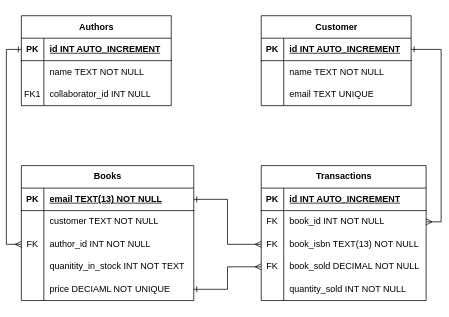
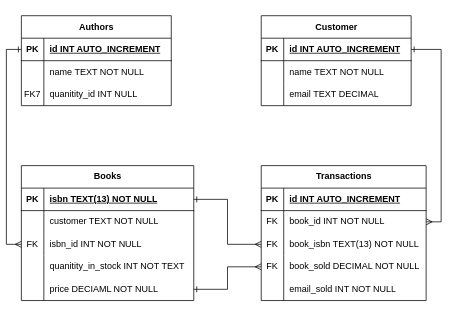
  <mxCell id="0" />
  <mxCell id="1" parent="0" />
  <mxCell id="2" value="Books" style="shape=table;startSize=30;container=1;collapsible=1;childLayout=tableLayout;fixedRows=1;rowLines=0;fontStyle=1;align=center;resizeLast=1;html=1;" parent="1" vertex="1"><mxGeometry x="20" y="220" width="230" height="180" as="geometry" /></mxCell>
  <mxCell id="3" value="" style="shape=tableRow;horizontal=0;startSize=0;swimlaneHead=0;swimlaneBody=0;fillColor=none;collapsible=0;dropTarget=0;points=[[0,0.5],[1,0.5]];portConstraint=eastwest;top=0;left=0;right=0;bottom=1;" parent="2" vertex="1"><mxGeometry y="30" width="230" height="30" as="geometry" /></mxCell>
  <mxCell id="4" value="PK" style="shape=partialRectangle;connectable=0;fillColor=none;top=0;left=0;bottom=0;right=0;fontStyle=1;overflow=hidden;whiteSpace=wrap;html=1;" parent="3" vertex="1"><mxGeometry width="30" height="30" as="geometry"><mxRectangle width="30" height="30" as="alternateBounds" /></mxGeometry></mxCell>
- <mxCell id="5" value="email&amp;nbsp;TEXT(13) NOT NULL" style="shape=partialRectangle;connectable=0;fillColor=none;top=0;left=0;bottom=0;right=0;align=left;spacingLeft=6;fontStyle=5;overflow=hidden;whiteSpace=wrap;html=1;" parent="3" vertex="1"><mxGeometry x="30" width="200" height="30" as="geometry"><mxRectangle width="200" height="30" as="alternateBounds" /></mxGeometry></mxCell>
+ <mxCell id="5" value="isbn&amp;nbsp;TEXT(13) NOT NULL" style="shape=partialRectangle;connectable=0;fillColor=none;top=0;left=0;bottom=0;right=0;align=left;spacingLeft=6;fontStyle=5;overflow=hidden;whiteSpace=wrap;html=1;" parent="3" vertex="1"><mxGeometry x="30" width="200" height="30" as="geometry"><mxRectangle width="200" height="30" as="alternateBounds" /></mxGeometry></mxCell>
  <mxCell id="6" value="" style="shape=tableRow;horizontal=0;startSize=0;swimlaneHead=0;swimlaneBody=0;fillColor=none;collapsible=0;dropTarget=0;points=[[0,0.5],[1,0.5]];portConstraint=eastwest;top=0;left=0;right=0;bottom=0;" parent="2" vertex="1"><mxGeometry y="60" width="230" height="30" as="geometry" /></mxCell>
  <mxCell id="7" value="" style="shape=partialRectangle;connectable=0;fillColor=none;top=0;left=0;bottom=0;right=0;editable=1;overflow=hidden;whiteSpace=wrap;html=1;" parent="6" vertex="1"><mxGeometry width="30" height="30" as="geometry"><mxRectangle width="30" height="30" as="alternateBounds" /></mxGeometry></mxCell>
  <mxCell id="8" value="customer TEXT NOT NULL" style="shape=partialRectangle;connectable=0;fillColor=none;top=0;left=0;bottom=0;right=0;align=left;spacingLeft=6;overflow=hidden;whiteSpace=wrap;html=1;" parent="6" vertex="1"><mxGeometry x="30" width="200" height="30" as="geometry"><mxRectangle width="200" height="30" as="alternateBounds" /></mxGeometry></mxCell>
  <mxCell id="9" value="" style="shape=tableRow;horizontal=0;startSize=0;swimlaneHead=0;swimlaneBody=0;fillColor=none;collapsible=0;dropTarget=0;points=[[0,0.5],[1,0.5]];portConstraint=eastwest;top=0;left=0;right=0;bottom=0;" parent="2" vertex="1"><mxGeometry y="90" width="230" height="30" as="geometry" /></mxCell>
  <mxCell id="10" value="FK" style="shape=partialRectangle;connectable=0;fillColor=none;top=0;left=0;bottom=0;right=0;editable=1;overflow=hidden;whiteSpace=wrap;html=1;" parent="9" vertex="1"><mxGeometry width="30" height="30" as="geometry"><mxRectangle width="30" height="30" as="alternateBounds" /></mxGeometry></mxCell>
- <mxCell id="11" value="author_id INT NOT NULL" style="shape=partialRectangle;connectable=0;fillColor=none;top=0;left=0;bottom=0;right=0;align=left;spacingLeft=6;overflow=hidden;whiteSpace=wrap;html=1;" parent="9" vertex="1"><mxGeometry x="30" width="200" height="30" as="geometry"><mxRectangle width="200" height="30" as="alternateBounds" /></mxGeometry></mxCell>
+ <mxCell id="11" value="isbn_id INT NOT NULL" style="shape=partialRectangle;connectable=0;fillColor=none;top=0;left=0;bottom=0;right=0;align=left;spacingLeft=6;overflow=hidden;whiteSpace=wrap;html=1;" parent="9" vertex="1"><mxGeometry x="30" width="200" height="30" as="geometry"><mxRectangle width="200" height="30" as="alternateBounds" /></mxGeometry></mxCell>
  <mxCell id="12" value="" style="shape=tableRow;horizontal=0;startSize=0;swimlaneHead=0;swimlaneBody=0;fillColor=none;collapsible=0;dropTarget=0;points=[[0,0.5],[1,0.5]];portConstraint=eastwest;top=0;left=0;right=0;bottom=0;" parent="2" vertex="1"><mxGeometry y="120" width="230" height="30" as="geometry" /></mxCell>
  <mxCell id="13" value="" style="shape=partialRectangle;connectable=0;fillColor=none;top=0;left=0;bottom=0;right=0;editable=1;overflow=hidden;whiteSpace=wrap;html=1;" parent="12" vertex="1"><mxGeometry width="30" height="30" as="geometry"><mxRectangle width="30" height="30" as="alternateBounds" /></mxGeometry></mxCell>
  <mxCell id="14" value="quanitity_in_stock INT NOT TEXT" style="shape=partialRectangle;connectable=0;fillColor=none;top=0;left=0;bottom=0;right=0;align=left;spacingLeft=6;overflow=hidden;whiteSpace=wrap;html=1;" parent="12" vertex="1"><mxGeometry x="30" width="200" height="30" as="geometry"><mxRectangle width="200" height="30" as="alternateBounds" /></mxGeometry></mxCell>
  <mxCell id="15" style="shape=tableRow;horizontal=0;startSize=0;swimlaneHead=0;swimlaneBody=0;fillColor=none;collapsible=0;dropTarget=0;points=[[0,0.5],[1,0.5]];portConstraint=eastwest;top=0;left=0;right=0;bottom=0;" parent="2" vertex="1"><mxGeometry y="150" width="230" height="30" as="geometry" /></mxCell>
  <mxCell id="16" style="shape=partialRectangle;connectable=0;fillColor=none;top=0;left=0;bottom=0;right=0;editable=1;overflow=hidden;whiteSpace=wrap;html=1;" parent="15" vertex="1"><mxGeometry width="30" height="30" as="geometry"><mxRectangle width="30" height="30" as="alternateBounds" /></mxGeometry></mxCell>
- <mxCell id="17" value="price DECIAML NOT UNIQUE" style="shape=partialRectangle;connectable=0;fillColor=none;top=0;left=0;bottom=0;right=0;align=left;spacingLeft=6;overflow=hidden;whiteSpace=wrap;html=1;" parent="15" vertex="1"><mxGeometry x="30" width="200" height="30" as="geometry"><mxRectangle width="200" height="30" as="alternateBounds" /></mxGeometry></mxCell>
+ <mxCell id="17" value="price DECIAML NOT NULL" style="shape=partialRectangle;connectable=0;fillColor=none;top=0;left=0;bottom=0;right=0;align=left;spacingLeft=6;overflow=hidden;whiteSpace=wrap;html=1;" parent="15" vertex="1"><mxGeometry x="30" width="200" height="30" as="geometry"><mxRectangle width="200" height="30" as="alternateBounds" /></mxGeometry></mxCell>
  <mxCell id="18" value="Transactions" style="shape=table;startSize=30;container=1;collapsible=1;childLayout=tableLayout;fixedRows=1;rowLines=0;fontStyle=1;align=center;resizeLast=1;html=1;" parent="1" vertex="1"><mxGeometry x="340" y="220" width="220" height="180" as="geometry" /></mxCell>
  <mxCell id="19" value="" style="shape=tableRow;horizontal=0;startSize=0;swimlaneHead=0;swimlaneBody=0;fillColor=none;collapsible=0;dropTarget=0;points=[[0,0.5],[1,0.5]];portConstraint=eastwest;top=0;left=0;right=0;bottom=1;" parent="18" vertex="1"><mxGeometry y="30" width="220" height="30" as="geometry" /></mxCell>
  <mxCell id="20" value="PK" style="shape=partialRectangle;connectable=0;fillColor=none;top=0;left=0;bottom=0;right=0;fontStyle=1;overflow=hidden;whiteSpace=wrap;html=1;" parent="19" vertex="1"><mxGeometry width="30" height="30" as="geometry"><mxRectangle width="30" height="30" as="alternateBounds" /></mxGeometry></mxCell>
  <mxCell id="21" value="id&amp;nbsp;INT AUTO_INCREMENT" style="shape=partialRectangle;connectable=0;fillColor=none;top=0;left=0;bottom=0;right=0;align=left;spacingLeft=6;fontStyle=5;overflow=hidden;whiteSpace=wrap;html=1;" parent="19" vertex="1"><mxGeometry x="30" width="190" height="30" as="geometry"><mxRectangle width="190" height="30" as="alternateBounds" /></mxGeometry></mxCell>
  <mxCell id="22" value="" style="shape=tableRow;horizontal=0;startSize=0;swimlaneHead=0;swimlaneBody=0;fillColor=none;collapsible=0;dropTarget=0;points=[[0,0.5],[1,0.5]];portConstraint=eastwest;top=0;left=0;right=0;bottom=0;" parent="18" vertex="1"><mxGeometry y="60" width="220" height="30" as="geometry" /></mxCell>
  <mxCell id="23" value="FK" style="shape=partialRectangle;connectable=0;fillColor=none;top=0;left=0;bottom=0;right=0;editable=1;overflow=hidden;whiteSpace=wrap;html=1;" parent="22" vertex="1"><mxGeometry width="30" height="30" as="geometry"><mxRectangle width="30" height="30" as="alternateBounds" /></mxGeometry></mxCell>
  <mxCell id="24" value="book_id&amp;nbsp;INT NOT NULL" style="shape=partialRectangle;connectable=0;fillColor=none;top=0;left=0;bottom=0;right=0;align=left;spacingLeft=6;overflow=hidden;whiteSpace=wrap;html=1;" parent="22" vertex="1"><mxGeometry x="30" width="190" height="30" as="geometry"><mxRectangle width="190" height="30" as="alternateBounds" /></mxGeometry></mxCell>
  <mxCell id="25" style="shape=tableRow;horizontal=0;startSize=0;swimlaneHead=0;swimlaneBody=0;fillColor=none;collapsible=0;dropTarget=0;points=[[0,0.5],[1,0.5]];portConstraint=eastwest;top=0;left=0;right=0;bottom=0;" vertex="1" parent="18"><mxGeometry y="90" width="220" height="30" as="geometry" /></mxCell>
  <mxCell id="26" value="FK" style="shape=partialRectangle;connectable=0;fillColor=none;top=0;left=0;bottom=0;right=0;editable=1;overflow=hidden;whiteSpace=wrap;html=1;" vertex="1" parent="25"><mxGeometry width="30" height="30" as="geometry"><mxRectangle width="30" height="30" as="alternateBounds" /></mxGeometry></mxCell>
  <mxCell id="27" value="book_isbn&amp;nbsp;TEXT(13) NOT NULL" style="shape=partialRectangle;connectable=0;fillColor=none;top=0;left=0;bottom=0;right=0;align=left;spacingLeft=6;overflow=hidden;whiteSpace=wrap;html=1;" vertex="1" parent="25"><mxGeometry x="30" width="190" height="30" as="geometry"><mxRectangle width="190" height="30" as="alternateBounds" /></mxGeometry></mxCell>
  <mxCell id="28" style="shape=tableRow;horizontal=0;startSize=0;swimlaneHead=0;swimlaneBody=0;fillColor=none;collapsible=0;dropTarget=0;points=[[0,0.5],[1,0.5]];portConstraint=eastwest;top=0;left=0;right=0;bottom=0;" vertex="1" parent="18"><mxGeometry y="120" width="220" height="30" as="geometry" /></mxCell>
  <mxCell id="29" value="FK" style="shape=partialRectangle;connectable=0;fillColor=none;top=0;left=0;bottom=0;right=0;editable=1;overflow=hidden;whiteSpace=wrap;html=1;" vertex="1" parent="28"><mxGeometry width="30" height="30" as="geometry"><mxRectangle width="30" height="30" as="alternateBounds" /></mxGeometry></mxCell>
  <mxCell id="30" value="book_sold&amp;nbsp;DECIMAL NOT NULL" style="shape=partialRectangle;connectable=0;fillColor=none;top=0;left=0;bottom=0;right=0;align=left;spacingLeft=6;overflow=hidden;whiteSpace=wrap;html=1;" vertex="1" parent="28"><mxGeometry x="30" width="190" height="30" as="geometry"><mxRectangle width="190" height="30" as="alternateBounds" /></mxGeometry></mxCell>
  <mxCell id="31" value="" style="shape=tableRow;horizontal=0;startSize=0;swimlaneHead=0;swimlaneBody=0;fillColor=none;collapsible=0;dropTarget=0;points=[[0,0.5],[1,0.5]];portConstraint=eastwest;top=0;left=0;right=0;bottom=0;" parent="18" vertex="1"><mxGeometry y="150" width="220" height="30" as="geometry" /></mxCell>
  <mxCell id="32" value="" style="shape=partialRectangle;connectable=0;fillColor=none;top=0;left=0;bottom=0;right=0;editable=1;overflow=hidden;whiteSpace=wrap;html=1;" parent="31" vertex="1"><mxGeometry width="30" height="30" as="geometry"><mxRectangle width="30" height="30" as="alternateBounds" /></mxGeometry></mxCell>
- <mxCell id="33" value="quantity_sold&amp;nbsp;INT NOT NULL" style="shape=partialRectangle;connectable=0;fillColor=none;top=0;left=0;bottom=0;right=0;align=left;spacingLeft=6;overflow=hidden;whiteSpace=wrap;html=1;" parent="31" vertex="1"><mxGeometry x="30" width="190" height="30" as="geometry"><mxRectangle width="190" height="30" as="alternateBounds" /></mxGeometry></mxCell>
+ <mxCell id="33" value="email_sold&amp;nbsp;INT NOT NULL" style="shape=partialRectangle;connectable=0;fillColor=none;top=0;left=0;bottom=0;right=0;align=left;spacingLeft=6;overflow=hidden;whiteSpace=wrap;html=1;" parent="31" vertex="1"><mxGeometry x="30" width="190" height="30" as="geometry"><mxRectangle width="190" height="30" as="alternateBounds" /></mxGeometry></mxCell>
  <mxCell id="34" value="Customer" style="shape=table;startSize=30;container=1;collapsible=1;childLayout=tableLayout;fixedRows=1;rowLines=0;fontStyle=1;align=center;resizeLast=1;html=1;" parent="1" vertex="1"><mxGeometry x="340" y="20" width="200" height="120" as="geometry" /></mxCell>
  <mxCell id="35" value="" style="shape=tableRow;horizontal=0;startSize=0;swimlaneHead=0;swimlaneBody=0;fillColor=none;collapsible=0;dropTarget=0;points=[[0,0.5],[1,0.5]];portConstraint=eastwest;top=0;left=0;right=0;bottom=1;" parent="34" vertex="1"><mxGeometry y="30" width="200" height="30" as="geometry" /></mxCell>
  <mxCell id="36" value="PK" style="shape=partialRectangle;connectable=0;fillColor=none;top=0;left=0;bottom=0;right=0;fontStyle=1;overflow=hidden;whiteSpace=wrap;html=1;" parent="35" vertex="1"><mxGeometry width="30" height="30" as="geometry"><mxRectangle width="30" height="30" as="alternateBounds" /></mxGeometry></mxCell>
  <mxCell id="37" value="id&amp;nbsp;INT AUTO_INCREMENT" style="shape=partialRectangle;connectable=0;fillColor=none;top=0;left=0;bottom=0;right=0;align=left;spacingLeft=6;fontStyle=5;overflow=hidden;whiteSpace=wrap;html=1;" parent="35" vertex="1"><mxGeometry x="30" width="170" height="30" as="geometry"><mxRectangle width="170" height="30" as="alternateBounds" /></mxGeometry></mxCell>
  <mxCell id="38" value="" style="shape=tableRow;horizontal=0;startSize=0;swimlaneHead=0;swimlaneBody=0;fillColor=none;collapsible=0;dropTarget=0;points=[[0,0.5],[1,0.5]];portConstraint=eastwest;top=0;left=0;right=0;bottom=0;" parent="34" vertex="1"><mxGeometry y="60" width="200" height="30" as="geometry" /></mxCell>
  <mxCell id="39" value="" style="shape=partialRectangle;connectable=0;fillColor=none;top=0;left=0;bottom=0;right=0;editable=1;overflow=hidden;whiteSpace=wrap;html=1;" parent="38" vertex="1"><mxGeometry width="30" height="30" as="geometry"><mxRectangle width="30" height="30" as="alternateBounds" /></mxGeometry></mxCell>
  <mxCell id="40" value="name&amp;nbsp;TEXT NOT NULL" style="shape=partialRectangle;connectable=0;fillColor=none;top=0;left=0;bottom=0;right=0;align=left;spacingLeft=6;overflow=hidden;whiteSpace=wrap;html=1;" parent="38" vertex="1"><mxGeometry x="30" width="170" height="30" as="geometry"><mxRectangle width="170" height="30" as="alternateBounds" /></mxGeometry></mxCell>
  <mxCell id="41" style="shape=tableRow;horizontal=0;startSize=0;swimlaneHead=0;swimlaneBody=0;fillColor=none;collapsible=0;dropTarget=0;points=[[0,0.5],[1,0.5]];portConstraint=eastwest;top=0;left=0;right=0;bottom=0;" vertex="1" parent="34"><mxGeometry y="90" width="200" height="30" as="geometry" /></mxCell>
  <mxCell id="42" style="shape=partialRectangle;connectable=0;fillColor=none;top=0;left=0;bottom=0;right=0;editable=1;overflow=hidden;whiteSpace=wrap;html=1;" vertex="1" parent="41"><mxGeometry width="30" height="30" as="geometry"><mxRectangle width="30" height="30" as="alternateBounds" /></mxGeometry></mxCell>
- <mxCell id="43" value="email&amp;nbsp;TEXT UNIQUE" style="shape=partialRectangle;connectable=0;fillColor=none;top=0;left=0;bottom=0;right=0;align=left;spacingLeft=6;overflow=hidden;whiteSpace=wrap;html=1;" vertex="1" parent="41"><mxGeometry x="30" width="170" height="30" as="geometry"><mxRectangle width="170" height="30" as="alternateBounds" /></mxGeometry></mxCell>
+ <mxCell id="43" value="email&amp;nbsp;TEXT DECIMAL" style="shape=partialRectangle;connectable=0;fillColor=none;top=0;left=0;bottom=0;right=0;align=left;spacingLeft=6;overflow=hidden;whiteSpace=wrap;html=1;" vertex="1" parent="41"><mxGeometry x="30" width="170" height="30" as="geometry"><mxRectangle width="170" height="30" as="alternateBounds" /></mxGeometry></mxCell>
  <mxCell id="44" value="Authors" style="shape=table;startSize=30;container=1;collapsible=1;childLayout=tableLayout;fixedRows=1;rowLines=0;fontStyle=1;align=center;resizeLast=1;html=1;" parent="1" vertex="1"><mxGeometry x="20" y="20" width="200" height="120" as="geometry" /></mxCell>
  <mxCell id="45" value="" style="shape=tableRow;horizontal=0;startSize=0;swimlaneHead=0;swimlaneBody=0;fillColor=none;collapsible=0;dropTarget=0;points=[[0,0.5],[1,0.5]];portConstraint=eastwest;top=0;left=0;right=0;bottom=1;" parent="44" vertex="1"><mxGeometry y="30" width="200" height="30" as="geometry" /></mxCell>
  <mxCell id="46" value="PK" style="shape=partialRectangle;connectable=0;fillColor=none;top=0;left=0;bottom=0;right=0;fontStyle=1;overflow=hidden;whiteSpace=wrap;html=1;" parent="45" vertex="1"><mxGeometry width="30" height="30" as="geometry"><mxRectangle width="30" height="30" as="alternateBounds" /></mxGeometry></mxCell>
  <mxCell id="47" value="id&amp;nbsp;INT AUTO_INCREMENT" style="shape=partialRectangle;connectable=0;fillColor=none;top=0;left=0;bottom=0;right=0;align=left;spacingLeft=6;fontStyle=5;overflow=hidden;whiteSpace=wrap;html=1;" parent="45" vertex="1"><mxGeometry x="30" width="170" height="30" as="geometry"><mxRectangle width="170" height="30" as="alternateBounds" /></mxGeometry></mxCell>
  <mxCell id="48" value="" style="shape=tableRow;horizontal=0;startSize=0;swimlaneHead=0;swimlaneBody=0;fillColor=none;collapsible=0;dropTarget=0;points=[[0,0.5],[1,0.5]];portConstraint=eastwest;top=0;left=0;right=0;bottom=0;" parent="44" vertex="1"><mxGeometry y="60" width="200" height="30" as="geometry" /></mxCell>
  <mxCell id="49" value="" style="shape=partialRectangle;connectable=0;fillColor=none;top=0;left=0;bottom=0;right=0;editable=1;overflow=hidden;whiteSpace=wrap;html=1;" parent="48" vertex="1"><mxGeometry width="30" height="30" as="geometry"><mxRectangle width="30" height="30" as="alternateBounds" /></mxGeometry></mxCell>
  <mxCell id="50" value="name&amp;nbsp;TEXT NOT NULL" style="shape=partialRectangle;connectable=0;fillColor=none;top=0;left=0;bottom=0;right=0;align=left;spacingLeft=6;overflow=hidden;whiteSpace=wrap;html=1;" parent="48" vertex="1"><mxGeometry x="30" width="170" height="30" as="geometry"><mxRectangle width="170" height="30" as="alternateBounds" /></mxGeometry></mxCell>
  <mxCell id="51" style="shape=tableRow;horizontal=0;startSize=0;swimlaneHead=0;swimlaneBody=0;fillColor=none;collapsible=0;dropTarget=0;points=[[0,0.5],[1,0.5]];portConstraint=eastwest;top=0;left=0;right=0;bottom=0;" vertex="1" parent="44"><mxGeometry y="90" width="200" height="30" as="geometry" /></mxCell>
- <mxCell id="52" value="FK1" style="shape=partialRectangle;connectable=0;fillColor=none;top=0;left=0;bottom=0;right=0;editable=1;overflow=hidden;whiteSpace=wrap;html=1;" vertex="1" parent="51"><mxGeometry width="30" height="30" as="geometry"><mxRectangle width="30" height="30" as="alternateBounds" /></mxGeometry></mxCell>
- <mxCell id="53" value="collaborator_id INT NULL" style="shape=partialRectangle;connectable=0;fillColor=none;top=0;left=0;bottom=0;right=0;align=left;spacingLeft=6;overflow=hidden;whiteSpace=wrap;html=1;" vertex="1" parent="51"><mxGeometry x="30" width="170" height="30" as="geometry"><mxRectangle width="170" height="30" as="alternateBounds" /></mxGeometry></mxCell>
+ <mxCell id="52" value="FK7" style="shape=partialRectangle;connectable=0;fillColor=none;top=0;left=0;bottom=0;right=0;editable=1;overflow=hidden;whiteSpace=wrap;html=1;" vertex="1" parent="51"><mxGeometry width="30" height="30" as="geometry"><mxRectangle width="30" height="30" as="alternateBounds" /></mxGeometry></mxCell>
+ <mxCell id="53" value="quanitity_id INT NULL" style="shape=partialRectangle;connectable=0;fillColor=none;top=0;left=0;bottom=0;right=0;align=left;spacingLeft=6;overflow=hidden;whiteSpace=wrap;html=1;" vertex="1" parent="51"><mxGeometry x="30" width="170" height="30" as="geometry"><mxRectangle width="170" height="30" as="alternateBounds" /></mxGeometry></mxCell>
  <mxCell id="54" style="edgeStyle=orthogonalEdgeStyle;rounded=0;orthogonalLoop=1;jettySize=auto;html=1;exitX=1;exitY=0.5;exitDx=0;exitDy=0;entryX=1;entryY=0.5;entryDx=0;entryDy=0;startArrow=ERone;startFill=0;endArrow=ERmany;endFill=0;" edge="1" parent="1" source="35" target="22"><mxGeometry relative="1" as="geometry" /></mxCell>
  <mxCell id="55" style="edgeStyle=orthogonalEdgeStyle;rounded=0;orthogonalLoop=1;jettySize=auto;html=1;exitX=0;exitY=0.5;exitDx=0;exitDy=0;entryX=0;entryY=0.5;entryDx=0;entryDy=0;startArrow=ERone;startFill=0;endArrow=ERmany;endFill=0;" edge="1" parent="1" source="45" target="9"><mxGeometry relative="1" as="geometry" /></mxCell>
  <mxCell id="56" style="edgeStyle=orthogonalEdgeStyle;rounded=0;orthogonalLoop=1;jettySize=auto;html=1;exitX=1;exitY=0.5;exitDx=0;exitDy=0;entryX=0;entryY=0.5;entryDx=0;entryDy=0;startArrow=ERone;startFill=0;endArrow=ERmany;endFill=0;" edge="1" parent="1" source="3" target="25"><mxGeometry relative="1" as="geometry" /></mxCell>
  <mxCell id="57" style="edgeStyle=orthogonalEdgeStyle;rounded=0;orthogonalLoop=1;jettySize=auto;html=1;exitX=1;exitY=0.5;exitDx=0;exitDy=0;entryX=0;entryY=0.5;entryDx=0;entryDy=0;startArrow=ERone;startFill=0;endArrow=ERmany;endFill=0;" edge="1" parent="1" source="15" target="28"><mxGeometry relative="1" as="geometry" /></mxCell>
